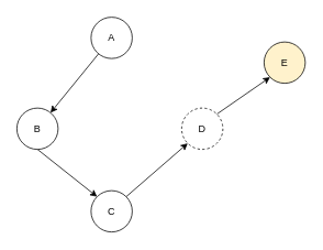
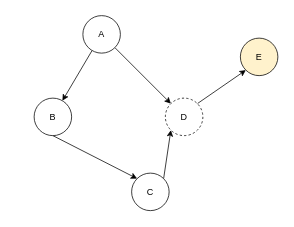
  <mxCell id="0" />
  <mxCell id="1" parent="0" />
  <mxCell id="2" value="" style="edgeStyle=none;html=1;" edge="1" parent="1" source="4" target="6"><mxGeometry relative="1" as="geometry" /></mxCell>
+ <mxCell id="3" style="edgeStyle=none;html=1;exitX=1;exitY=1;exitDx=0;exitDy=0;entryX=0;entryY=0;entryDx=0;entryDy=0;" edge="1" parent="1" source="4" target="11"><mxGeometry relative="1" as="geometry" /></mxCell>
  <mxCell id="4" value="A" style="ellipse;whiteSpace=wrap;html=1;aspect=fixed;" vertex="1" parent="1"><mxGeometry x="110" y="20" width="50" height="50" as="geometry" /></mxCell>
  <mxCell id="5" style="edgeStyle=none;html=1;exitX=0.5;exitY=1;exitDx=0;exitDy=0;entryX=0;entryY=0;entryDx=0;entryDy=0;" edge="1" parent="1" source="6" target="8"><mxGeometry relative="1" as="geometry" /></mxCell>
- <mxCell id="6" value="B" style="ellipse;whiteSpace=wrap;html=1;aspect=fixed;" vertex="1" parent="1"><mxGeometry x="20" y="130" width="50" height="50" as="geometry" /></mxCell>
+ <mxCell id="6" value="B" style="ellipse;whiteSpace=wrap;html=1;aspect=fixed;" vertex="1" parent="1"><mxGeometry x="45" y="130" width="50" height="50" as="geometry" /></mxCell>
  <mxCell id="7" style="edgeStyle=none;html=1;exitX=1;exitY=0;exitDx=0;exitDy=0;entryX=0;entryY=1;entryDx=0;entryDy=0;" edge="1" parent="1" source="8" target="11"><mxGeometry relative="1" as="geometry" /></mxCell>
- <mxCell id="8" value="C" style="ellipse;whiteSpace=wrap;html=1;aspect=fixed;" vertex="1" parent="1"><mxGeometry x="110" y="230" width="50" height="50" as="geometry" /></mxCell>
+ <mxCell id="8" value="C" style="ellipse;whiteSpace=wrap;html=1;aspect=fixed;" vertex="1" parent="1"><mxGeometry x="175" y="230" width="50" height="50" as="geometry" /></mxCell>
  <mxCell id="9" value="E" style="ellipse;whiteSpace=wrap;html=1;aspect=fixed;fillColor=#fff2cc;" vertex="1" parent="1"><mxGeometry x="320" y="50" width="50" height="50" as="geometry" /></mxCell>
  <mxCell id="10" style="edgeStyle=none;html=1;exitX=1;exitY=0;exitDx=0;exitDy=0;entryX=0;entryY=1;entryDx=0;entryDy=0;" edge="1" parent="1" source="11" target="9"><mxGeometry relative="1" as="geometry" /></mxCell>
  <mxCell id="11" value="D" style="ellipse;whiteSpace=wrap;html=1;aspect=fixed;dashed=1;" vertex="1" parent="1"><mxGeometry x="220" y="130" width="50" height="50" as="geometry" /></mxCell>
